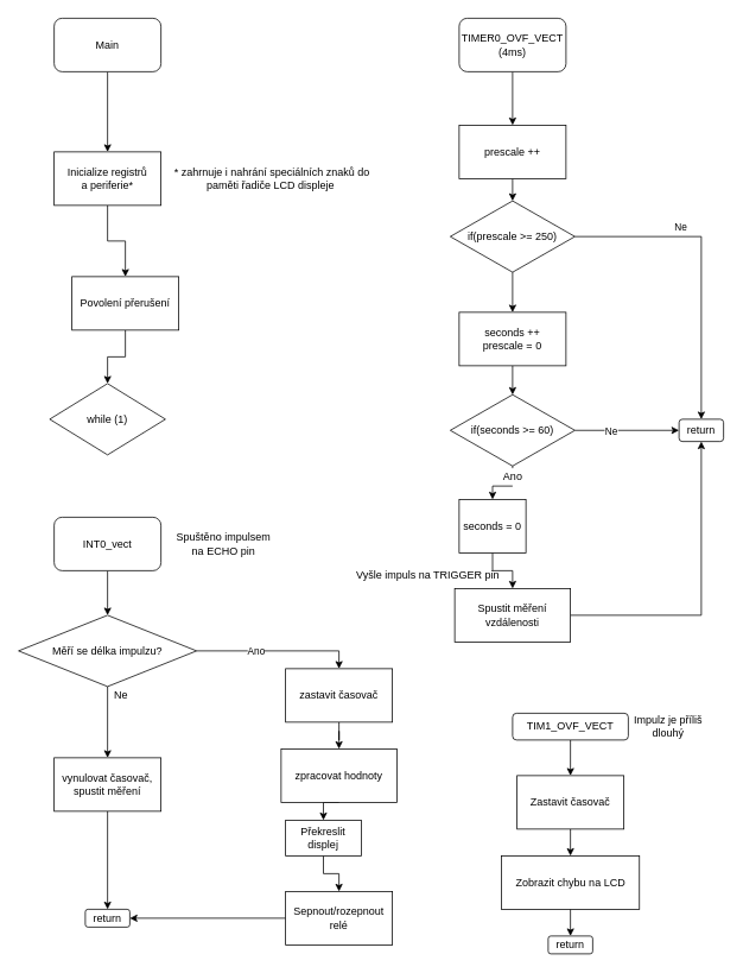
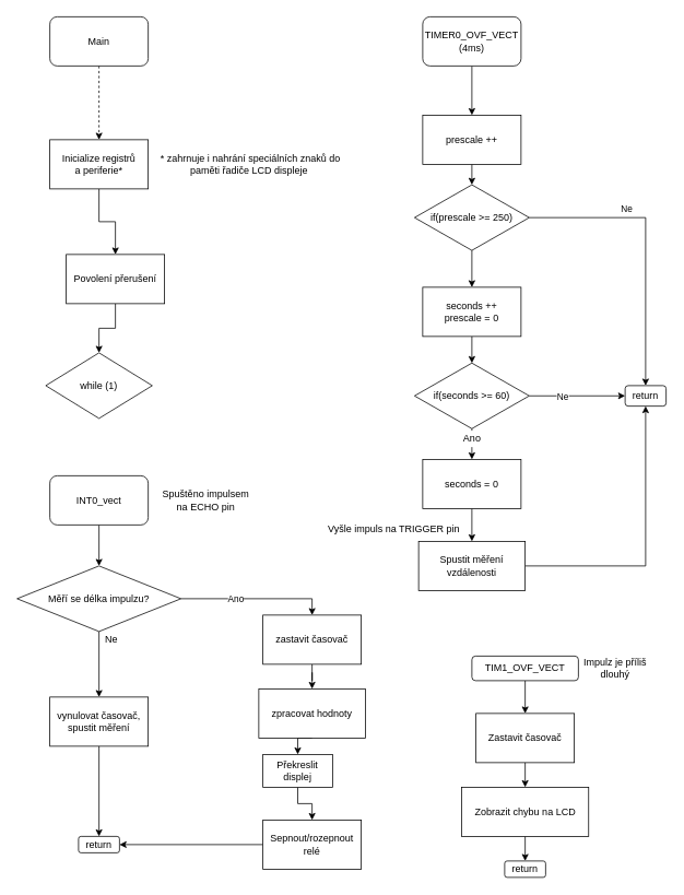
  <mxCell id="0" />
  <mxCell id="1" parent="0" />
- <mxCell id="2" style="edgeStyle=orthogonalEdgeStyle;rounded=0;orthogonalLoop=1;jettySize=auto;html=1;exitX=0.5;exitY=1;exitDx=0;exitDy=0;entryX=0.5;entryY=0;entryDx=0;entryDy=0;" parent="1" source="3" target="5" edge="1"><mxGeometry relative="1" as="geometry" /></mxCell>
+ <mxCell id="2" style="edgeStyle=orthogonalEdgeStyle;rounded=0;orthogonalLoop=1;jettySize=auto;html=1;exitX=0.5;exitY=1;exitDx=0;exitDy=0;entryX=0.5;entryY=0;entryDx=0;entryDy=0;dashed=1;" parent="1" source="3" target="5" edge="1"><mxGeometry relative="1" as="geometry" /></mxCell>
  <mxCell id="3" value="Main" style="rounded=1;whiteSpace=wrap;html=1;" parent="1" vertex="1"><mxGeometry x="60" y="20" width="120" height="60" as="geometry" /></mxCell>
  <mxCell id="4" style="edgeStyle=orthogonalEdgeStyle;rounded=0;orthogonalLoop=1;jettySize=auto;html=1;exitX=0.5;exitY=1;exitDx=0;exitDy=0;entryX=0.5;entryY=0;entryDx=0;entryDy=0;" parent="1" source="5" target="9" edge="1"><mxGeometry relative="1" as="geometry" /></mxCell>
  <mxCell id="5" value="Inicialize registrů&lt;br&gt;a periferie*" style="rounded=0;whiteSpace=wrap;html=1;" parent="1" vertex="1"><mxGeometry x="60" y="170" width="120" height="60" as="geometry" /></mxCell>
  <mxCell id="6" value="* zahrnuje i nahrání speciálních znaků do paměti řadiče LCD displeje&amp;nbsp;" style="text;html=1;strokeColor=none;fillColor=none;align=center;verticalAlign=middle;whiteSpace=wrap;rounded=0;" parent="1" vertex="1"><mxGeometry x="190" y="175" width="230" height="50" as="geometry" /></mxCell>
  <mxCell id="7" value="while (1)" style="rhombus;whiteSpace=wrap;html=1;" parent="1" vertex="1"><mxGeometry x="55" y="430" width="130" height="80" as="geometry" /></mxCell>
  <mxCell id="8" style="edgeStyle=orthogonalEdgeStyle;rounded=0;orthogonalLoop=1;jettySize=auto;html=1;exitX=0.5;exitY=1;exitDx=0;exitDy=0;entryX=0.5;entryY=0;entryDx=0;entryDy=0;" parent="1" source="9" target="7" edge="1"><mxGeometry relative="1" as="geometry" /></mxCell>
  <mxCell id="9" value="Povolení přerušení" style="rounded=0;whiteSpace=wrap;html=1;" parent="1" vertex="1"><mxGeometry x="80" y="310" width="120" height="60" as="geometry" /></mxCell>
  <mxCell id="10" style="edgeStyle=orthogonalEdgeStyle;rounded=0;orthogonalLoop=1;jettySize=auto;html=1;exitX=0.5;exitY=1;exitDx=0;exitDy=0;entryX=0.5;entryY=0;entryDx=0;entryDy=0;" parent="1" source="11" target="13" edge="1"><mxGeometry relative="1" as="geometry" /></mxCell>
  <mxCell id="11" value="TIMER0_OVF_VECT&lt;br&gt;(4ms)" style="rounded=1;whiteSpace=wrap;html=1;" parent="1" vertex="1"><mxGeometry x="515" y="20" width="120" height="60" as="geometry" /></mxCell>
  <mxCell id="12" style="edgeStyle=orthogonalEdgeStyle;rounded=0;orthogonalLoop=1;jettySize=auto;html=1;exitX=0.5;exitY=1;exitDx=0;exitDy=0;entryX=0.5;entryY=0;entryDx=0;entryDy=0;" parent="1" source="13" target="17" edge="1"><mxGeometry relative="1" as="geometry" /></mxCell>
  <mxCell id="13" value="prescale ++" style="rounded=0;whiteSpace=wrap;html=1;" parent="1" vertex="1"><mxGeometry x="515" y="140" width="120" height="60" as="geometry" /></mxCell>
  <mxCell id="14" style="edgeStyle=orthogonalEdgeStyle;rounded=0;orthogonalLoop=1;jettySize=auto;html=1;exitX=1;exitY=0.5;exitDx=0;exitDy=0;entryX=0.5;entryY=0;entryDx=0;entryDy=0;" parent="1" source="17" target="18" edge="1"><mxGeometry relative="1" as="geometry" /></mxCell>
  <mxCell id="15" value="Ne" style="edgeLabel;html=1;align=center;verticalAlign=middle;resizable=0;points=[];" parent="14" vertex="1" connectable="0"><mxGeometry x="-0.322" y="-1" relative="1" as="geometry"><mxPoint y="-13" as="offset" /></mxGeometry></mxCell>
  <mxCell id="16" style="edgeStyle=orthogonalEdgeStyle;rounded=0;orthogonalLoop=1;jettySize=auto;html=1;exitX=0.5;exitY=1;exitDx=0;exitDy=0;entryX=0.5;entryY=0;entryDx=0;entryDy=0;" parent="1" source="17" target="50" edge="1"><mxGeometry relative="1" as="geometry" /></mxCell>
  <mxCell id="17" value="&lt;span&gt;if(prescale &amp;gt;= 250)&lt;/span&gt;" style="rhombus;whiteSpace=wrap;html=1;" parent="1" vertex="1"><mxGeometry x="505" y="225" width="140" height="80" as="geometry" /></mxCell>
  <mxCell id="18" value="return" style="rounded=1;whiteSpace=wrap;html=1;" parent="1" vertex="1"><mxGeometry x="762" y="470" width="50" height="25" as="geometry" /></mxCell>
  <mxCell id="19" style="edgeStyle=orthogonalEdgeStyle;rounded=0;orthogonalLoop=1;jettySize=auto;html=1;exitX=1;exitY=0.5;exitDx=0;exitDy=0;entryX=0.5;entryY=1;entryDx=0;entryDy=0;" parent="1" source="20" target="18" edge="1"><mxGeometry relative="1" as="geometry" /></mxCell>
  <mxCell id="20" value="Spustit měření vzdálenosti" style="rounded=0;whiteSpace=wrap;html=1;" parent="1" vertex="1"><mxGeometry x="510" y="660" width="130" height="60" as="geometry" /></mxCell>
  <mxCell id="21" value="Vyšle impuls na TRIGGER pin" style="text;html=1;strokeColor=none;fillColor=none;align=center;verticalAlign=middle;whiteSpace=wrap;rounded=0;" parent="1" vertex="1"><mxGeometry x="385" y="630" width="190" height="30" as="geometry" /></mxCell>
  <mxCell id="22" style="edgeStyle=orthogonalEdgeStyle;rounded=0;orthogonalLoop=1;jettySize=auto;html=1;exitX=0.5;exitY=1;exitDx=0;exitDy=0;entryX=0.5;entryY=0;entryDx=0;entryDy=0;" parent="1" source="23" target="30" edge="1"><mxGeometry relative="1" as="geometry" /></mxCell>
  <mxCell id="23" value="INT0_vect" style="rounded=1;whiteSpace=wrap;html=1;" parent="1" vertex="1"><mxGeometry x="60" y="580" width="120" height="60" as="geometry" /></mxCell>
  <mxCell id="24" value="Spuštěno impulsem&lt;br&gt;na ECHO pin" style="text;html=1;align=center;verticalAlign=middle;resizable=0;points=[];autosize=1;strokeColor=none;fillColor=none;" parent="1" vertex="1"><mxGeometry x="190" y="595" width="120" height="30" as="geometry" /></mxCell>
  <mxCell id="25" style="edgeStyle=orthogonalEdgeStyle;rounded=0;orthogonalLoop=1;jettySize=auto;html=1;exitX=0.5;exitY=1;exitDx=0;exitDy=0;entryX=0.5;entryY=0;entryDx=0;entryDy=0;" edge="1" parent="1" source="26" target="32"><mxGeometry relative="1" as="geometry" /></mxCell>
  <mxCell id="26" value="vynulovat časovač,&lt;br&gt;spustit měření" style="rounded=0;whiteSpace=wrap;html=1;" parent="1" vertex="1"><mxGeometry x="60" y="850" width="120" height="60" as="geometry" /></mxCell>
  <mxCell id="27" style="edgeStyle=orthogonalEdgeStyle;rounded=0;orthogonalLoop=1;jettySize=auto;html=1;exitX=0.5;exitY=1;exitDx=0;exitDy=0;entryX=0.5;entryY=0;entryDx=0;entryDy=0;" parent="1" source="30" target="26" edge="1"><mxGeometry relative="1" as="geometry" /></mxCell>
  <mxCell id="28" style="edgeStyle=orthogonalEdgeStyle;rounded=0;orthogonalLoop=1;jettySize=auto;html=1;exitX=1;exitY=0.5;exitDx=0;exitDy=0;entryX=0.5;entryY=0;entryDx=0;entryDy=0;" parent="1" source="30" target="34" edge="1"><mxGeometry relative="1" as="geometry"><Array as="points"><mxPoint x="380" y="730" /></Array></mxGeometry></mxCell>
  <mxCell id="29" value="Ano" style="edgeLabel;html=1;align=center;verticalAlign=middle;resizable=0;points=[];" vertex="1" connectable="0" parent="28"><mxGeometry x="-0.267" relative="1" as="geometry"><mxPoint as="offset" /></mxGeometry></mxCell>
  <mxCell id="30" value="Měří se délka impulzu?" style="rhombus;whiteSpace=wrap;html=1;" parent="1" vertex="1"><mxGeometry x="20" y="690" width="200" height="80" as="geometry" /></mxCell>
  <mxCell id="31" value="Ne" style="text;html=1;align=center;verticalAlign=middle;resizable=0;points=[];autosize=1;strokeColor=none;fillColor=none;" parent="1" vertex="1"><mxGeometry x="120" y="770" width="30" height="20" as="geometry" /></mxCell>
  <mxCell id="32" value="return" style="rounded=1;whiteSpace=wrap;html=1;" parent="1" vertex="1"><mxGeometry x="95" y="1020" width="50" height="20" as="geometry" /></mxCell>
  <mxCell id="33" style="edgeStyle=orthogonalEdgeStyle;rounded=0;orthogonalLoop=1;jettySize=auto;html=1;exitX=0.5;exitY=1;exitDx=0;exitDy=0;" parent="1" source="34" target="36" edge="1"><mxGeometry relative="1" as="geometry"><mxPoint x="315" y="860" as="targetPoint" /></mxGeometry></mxCell>
  <mxCell id="34" value="zastavit časovač" style="rounded=0;whiteSpace=wrap;html=1;" parent="1" vertex="1"><mxGeometry x="320" y="750" width="120" height="60" as="geometry" /></mxCell>
  <mxCell id="35" style="edgeStyle=orthogonalEdgeStyle;rounded=0;orthogonalLoop=1;jettySize=auto;html=1;exitX=0.5;exitY=1;exitDx=0;exitDy=0;entryX=0.5;entryY=0;entryDx=0;entryDy=0;" parent="1" source="36" target="38" edge="1"><mxGeometry relative="1" as="geometry" /></mxCell>
  <mxCell id="36" value="zpracovat hodnoty" style="rounded=0;whiteSpace=wrap;html=1;" parent="1" vertex="1"><mxGeometry x="315" y="840" width="130" height="60" as="geometry" /></mxCell>
  <mxCell id="37" style="edgeStyle=orthogonalEdgeStyle;rounded=0;orthogonalLoop=1;jettySize=auto;html=1;exitX=0.5;exitY=1;exitDx=0;exitDy=0;entryX=0.5;entryY=0;entryDx=0;entryDy=0;" parent="1" source="38" target="48" edge="1"><mxGeometry relative="1" as="geometry" /></mxCell>
  <mxCell id="38" value="Překreslit displej" style="rounded=0;whiteSpace=wrap;html=1;" parent="1" vertex="1"><mxGeometry x="320" y="920" width="85" height="40" as="geometry" /></mxCell>
  <mxCell id="39" style="edgeStyle=orthogonalEdgeStyle;rounded=0;orthogonalLoop=1;jettySize=auto;html=1;exitX=0.5;exitY=1;exitDx=0;exitDy=0;" parent="1" source="40" target="43" edge="1"><mxGeometry relative="1" as="geometry"><mxPoint x="640.077" y="830" as="targetPoint" /></mxGeometry></mxCell>
  <mxCell id="40" value="TIM1_OVF_VECT" style="rounded=1;whiteSpace=wrap;html=1;" parent="1" vertex="1"><mxGeometry x="575" y="800" width="130" height="30" as="geometry" /></mxCell>
  <mxCell id="41" value="Impulz je příliš dlouhý" style="text;html=1;strokeColor=none;fillColor=none;align=center;verticalAlign=middle;whiteSpace=wrap;rounded=0;" parent="1" vertex="1"><mxGeometry x="705" y="800" width="90" height="30" as="geometry" /></mxCell>
  <mxCell id="42" style="edgeStyle=orthogonalEdgeStyle;rounded=0;orthogonalLoop=1;jettySize=auto;html=1;exitX=0.5;exitY=1;exitDx=0;exitDy=0;entryX=0.5;entryY=0;entryDx=0;entryDy=0;" parent="1" source="43" target="45" edge="1"><mxGeometry relative="1" as="geometry" /></mxCell>
  <mxCell id="43" value="Zastavit časovač" style="rounded=0;whiteSpace=wrap;html=1;" parent="1" vertex="1"><mxGeometry x="579.997" y="870" width="120" height="60" as="geometry" /></mxCell>
  <mxCell id="44" style="edgeStyle=orthogonalEdgeStyle;rounded=0;orthogonalLoop=1;jettySize=auto;html=1;exitX=0.5;exitY=1;exitDx=0;exitDy=0;entryX=0.5;entryY=1;entryDx=0;entryDy=0;" parent="1" source="45" target="46" edge="1"><mxGeometry relative="1" as="geometry" /></mxCell>
  <mxCell id="45" value="Zobrazit chybu na LCD" style="rounded=0;whiteSpace=wrap;html=1;" parent="1" vertex="1"><mxGeometry x="562.5" y="960" width="155" height="60" as="geometry" /></mxCell>
  <mxCell id="46" value="return" style="rounded=1;whiteSpace=wrap;html=1;direction=west;" parent="1" vertex="1"><mxGeometry x="615" y="1050" width="50" height="20" as="geometry" /></mxCell>
  <mxCell id="47" style="edgeStyle=orthogonalEdgeStyle;rounded=0;orthogonalLoop=1;jettySize=auto;html=1;exitX=0;exitY=0.5;exitDx=0;exitDy=0;entryX=1;entryY=0.5;entryDx=0;entryDy=0;" parent="1" source="48" target="32" edge="1"><mxGeometry relative="1" as="geometry" /></mxCell>
  <mxCell id="48" value="Sepnout/rozepnout relé" style="rounded=0;whiteSpace=wrap;html=1;" parent="1" vertex="1"><mxGeometry x="320" y="1000" width="120" height="60" as="geometry" /></mxCell>
  <mxCell id="49" style="edgeStyle=orthogonalEdgeStyle;rounded=0;orthogonalLoop=1;jettySize=auto;html=1;exitX=0.5;exitY=1;exitDx=0;exitDy=0;entryX=0.5;entryY=0;entryDx=0;entryDy=0;" parent="1" source="50" target="54" edge="1"><mxGeometry relative="1" as="geometry" /></mxCell>
  <mxCell id="50" value="seconds ++&lt;br&gt;prescale = 0" style="rounded=0;whiteSpace=wrap;html=1;" parent="1" vertex="1"><mxGeometry x="515" y="350" width="120" height="60" as="geometry" /></mxCell>
  <mxCell id="51" style="edgeStyle=orthogonalEdgeStyle;rounded=0;orthogonalLoop=1;jettySize=auto;html=1;exitX=1;exitY=0.5;exitDx=0;exitDy=0;entryX=0;entryY=0.5;entryDx=0;entryDy=0;" parent="1" source="54" target="18" edge="1"><mxGeometry relative="1" as="geometry" /></mxCell>
  <mxCell id="52" value="Ne" style="edgeLabel;html=1;align=center;verticalAlign=middle;resizable=0;points=[];" parent="51" vertex="1" connectable="0"><mxGeometry x="-0.316" y="-1" relative="1" as="geometry"><mxPoint as="offset" /></mxGeometry></mxCell>
  <mxCell id="53" style="edgeStyle=orthogonalEdgeStyle;rounded=0;orthogonalLoop=1;jettySize=auto;html=1;exitX=0.5;exitY=1;exitDx=0;exitDy=0;entryX=0.5;entryY=0;entryDx=0;entryDy=0;startArrow=none;" parent="1" source="57" target="56" edge="1"><mxGeometry relative="1" as="geometry" /></mxCell>
  <mxCell id="54" value="&lt;span&gt;if(seconds &amp;gt;= 60)&lt;/span&gt;" style="rhombus;whiteSpace=wrap;html=1;" parent="1" vertex="1"><mxGeometry x="505" y="442.5" width="140" height="80" as="geometry" /></mxCell>
  <mxCell id="55" style="edgeStyle=orthogonalEdgeStyle;rounded=0;orthogonalLoop=1;jettySize=auto;html=1;exitX=0.5;exitY=1;exitDx=0;exitDy=0;entryX=0.5;entryY=0;entryDx=0;entryDy=0;" parent="1" source="56" target="20" edge="1"><mxGeometry relative="1" as="geometry" /></mxCell>
- <mxCell id="56" value="seconds = 0" style="rounded=0;whiteSpace=wrap;html=1;" parent="1" vertex="1"><mxGeometry x="515" y="560" width="75" height="60" as="geometry" /></mxCell>
+ <mxCell id="56" value="seconds = 0" style="rounded=0;whiteSpace=wrap;html=1;" parent="1" vertex="1"><mxGeometry x="515" y="560" width="120" height="60" as="geometry" /></mxCell>
  <mxCell id="57" value="Ano" style="text;html=1;align=center;verticalAlign=middle;resizable=0;points=[];autosize=1;strokeColor=none;fillColor=none;" parent="1" vertex="1"><mxGeometry x="555" y="525" width="40" height="20" as="geometry" /></mxCell>
  <mxCell id="58" value="" style="edgeStyle=orthogonalEdgeStyle;rounded=0;orthogonalLoop=1;jettySize=auto;html=1;exitX=0.5;exitY=1;exitDx=0;exitDy=0;entryX=0.5;entryY=0;entryDx=0;entryDy=0;endArrow=none;" parent="1" source="54" target="57" edge="1"><mxGeometry relative="1" as="geometry"><mxPoint x="575" y="522.5" as="sourcePoint" /><mxPoint x="575" y="560" as="targetPoint" /></mxGeometry></mxCell>
